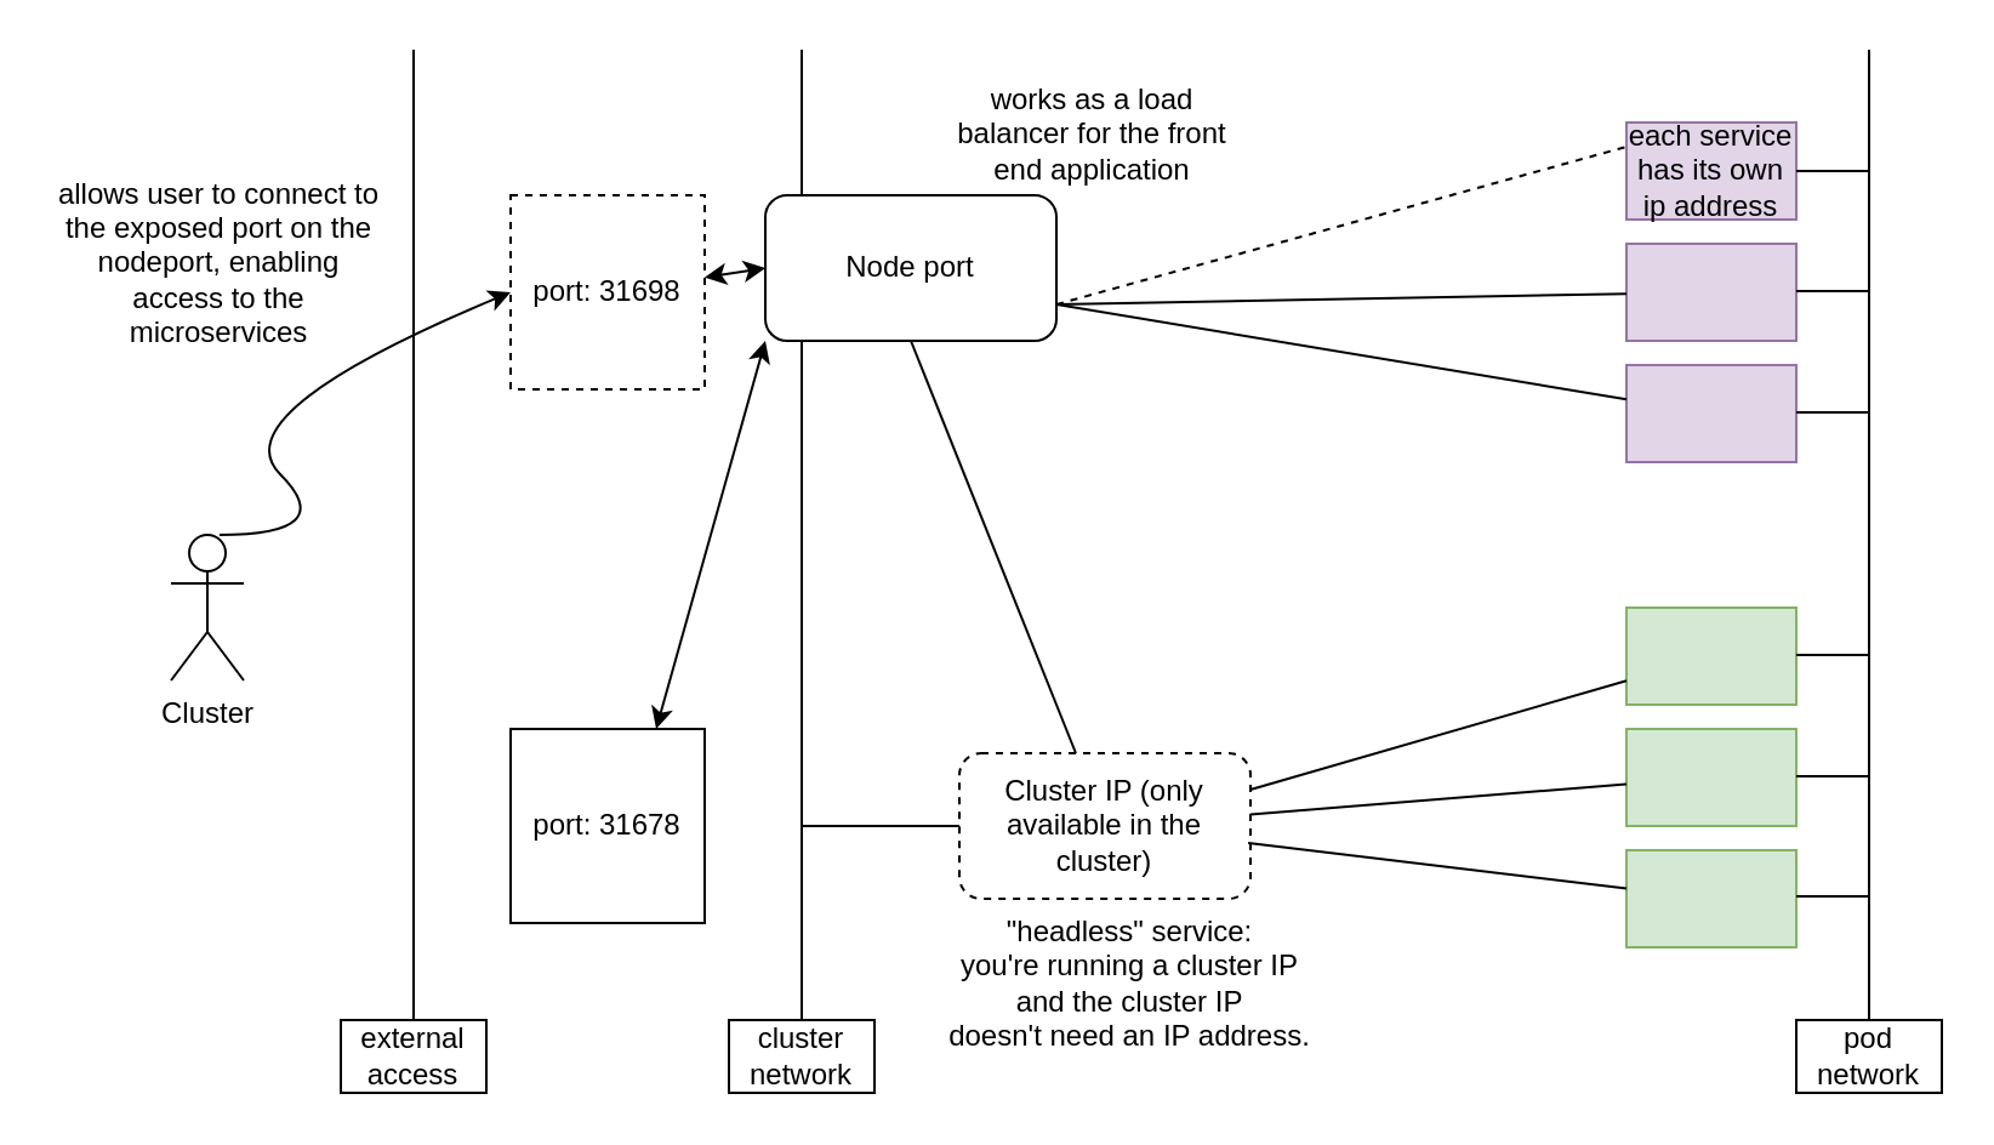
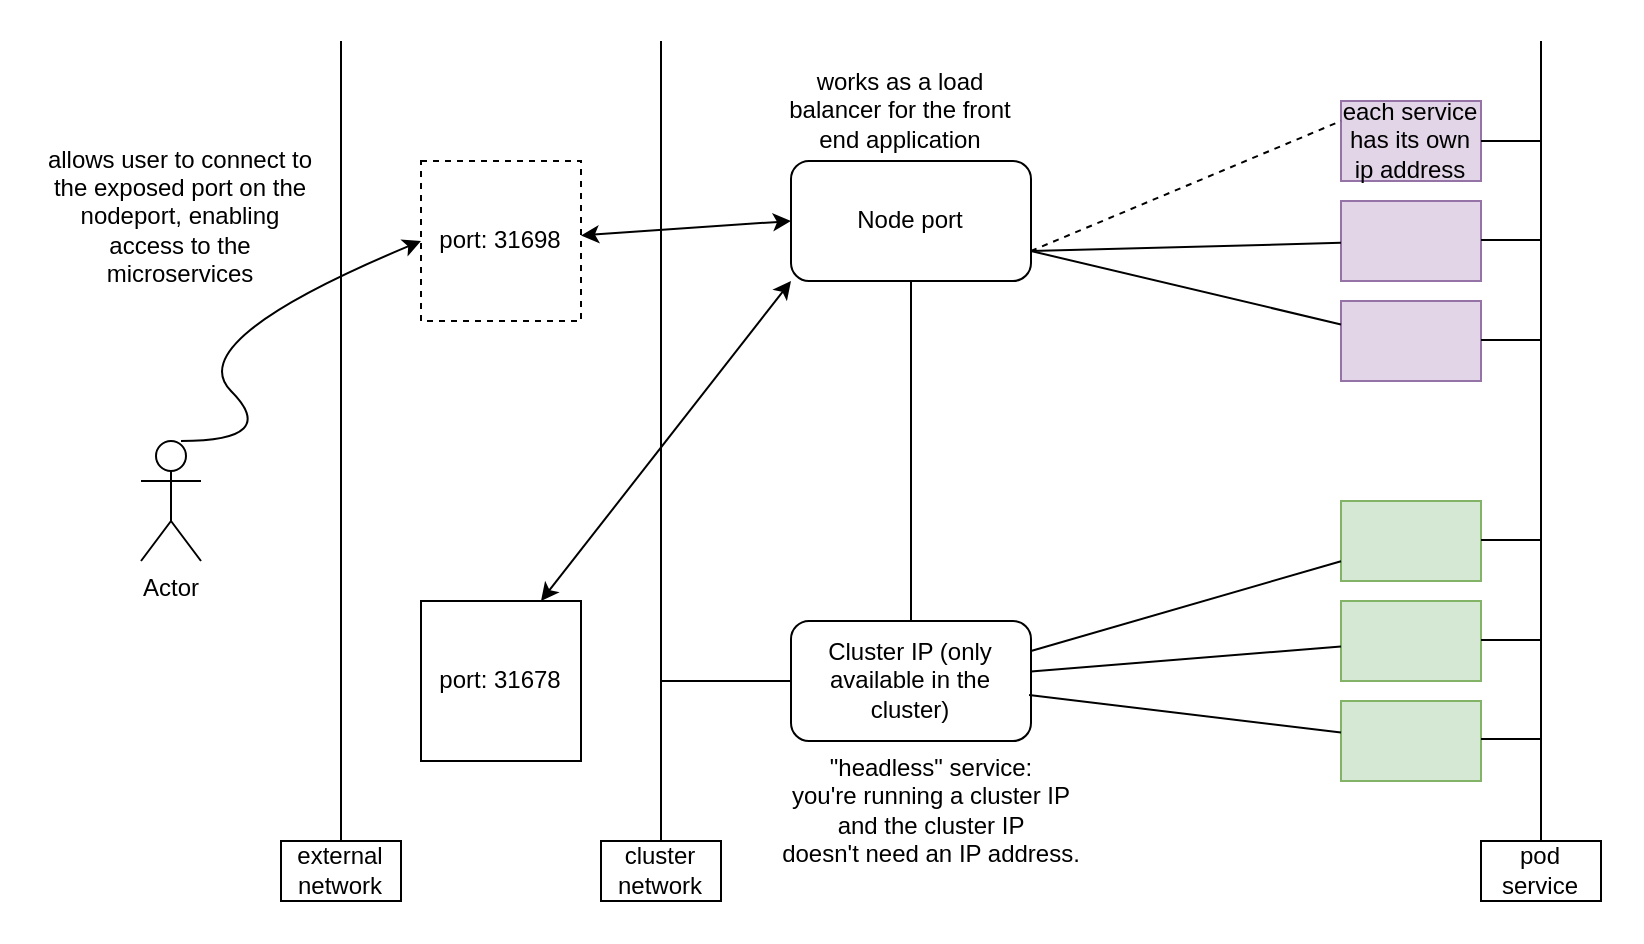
  <mxCell id="0" />
  <mxCell id="1" parent="0" />
  <mxCell id="2" value="" style="endArrow=none;html=1;rounded=0;" edge="1" parent="1"><mxGeometry width="50" height="50" relative="1" as="geometry"><mxPoint x="170" y="420" as="sourcePoint" /><mxPoint x="170" y="20" as="targetPoint" /></mxGeometry></mxCell>
  <mxCell id="3" value="" style="endArrow=none;html=1;rounded=0;" edge="1" parent="1"><mxGeometry width="50" height="50" relative="1" as="geometry"><mxPoint x="330" y="420" as="sourcePoint" /><mxPoint x="330" y="20" as="targetPoint" /></mxGeometry></mxCell>
  <mxCell id="4" value="" style="endArrow=none;html=1;rounded=0;" edge="1" parent="1"><mxGeometry width="50" height="50" relative="1" as="geometry"><mxPoint x="770" y="420" as="sourcePoint" /><mxPoint x="770" y="20" as="targetPoint" /></mxGeometry></mxCell>
  <mxCell id="5" value="port: 31698" style="whiteSpace=wrap;html=1;aspect=fixed;dashed=1;" vertex="1" parent="1"><mxGeometry x="210" y="80" width="80" height="80" as="geometry" /></mxCell>
- <mxCell id="6" value="Node port" style="rounded=1;whiteSpace=wrap;html=1;" vertex="1" parent="1"><mxGeometry x="315" y="80" width="120" height="60" as="geometry" /></mxCell>
- <mxCell id="7" value="Cluster IP (only available in the cluster)" style="rounded=1;whiteSpace=wrap;html=1;dashed=1;" vertex="1" parent="1"><mxGeometry x="395" y="310" width="120" height="60" as="geometry" /></mxCell>
+ <mxCell id="6" value="Node port" style="rounded=1;whiteSpace=wrap;html=1;" vertex="1" parent="1"><mxGeometry x="395" y="80" width="120" height="60" as="geometry" /></mxCell>
+ <mxCell id="7" value="Cluster IP (only available in the cluster)" style="rounded=1;whiteSpace=wrap;html=1;" vertex="1" parent="1"><mxGeometry x="395" y="310" width="120" height="60" as="geometry" /></mxCell>
  <mxCell id="8" value="port: 31678" style="whiteSpace=wrap;html=1;aspect=fixed;" vertex="1" parent="1"><mxGeometry x="210" y="300" width="80" height="80" as="geometry" /></mxCell>
  <mxCell id="9" value="" style="endArrow=classic;startArrow=classic;html=1;rounded=0;entryX=0;entryY=0.5;entryDx=0;entryDy=0;" edge="1" parent="1" source="5" target="6"><mxGeometry width="50" height="50" relative="1" as="geometry"><mxPoint x="290" y="190" as="sourcePoint" /><mxPoint x="340" y="140" as="targetPoint" /></mxGeometry></mxCell>
  <mxCell id="10" value="" style="endArrow=classic;startArrow=classic;html=1;rounded=0;entryX=0;entryY=1;entryDx=0;entryDy=0;" edge="1" parent="1" target="6"><mxGeometry width="50" height="50" relative="1" as="geometry"><mxPoint x="270" y="300" as="sourcePoint" /><mxPoint x="370" y="205" as="targetPoint" /></mxGeometry></mxCell>
  <mxCell id="11" value="" style="endArrow=none;html=1;rounded=0;exitX=0.5;exitY=1;exitDx=0;exitDy=0;" edge="1" parent="1" source="6" target="7"><mxGeometry width="50" height="50" relative="1" as="geometry"><mxPoint x="440" y="205" as="sourcePoint" /><mxPoint x="490" y="155" as="targetPoint" /></mxGeometry></mxCell>
  <mxCell id="12" value="&quot;headless&quot; service:&lt;br&gt;you're running a cluster IP &lt;br&gt;and the cluster IP &lt;br&gt;doesn't need an IP address." style="text;html=1;align=center;verticalAlign=middle;resizable=0;points=[];autosize=1;strokeColor=none;fillColor=none;" vertex="1" parent="1"><mxGeometry x="380" y="370" width="170" height="70" as="geometry" /></mxCell>
  <mxCell id="13" value="each service has its own ip address" style="rounded=0;whiteSpace=wrap;html=1;fillColor=#e1d5e7;strokeColor=#9673a6;" vertex="1" parent="1"><mxGeometry x="670" y="50" width="70" height="40" as="geometry" /></mxCell>
  <mxCell id="14" value="" style="rounded=0;whiteSpace=wrap;html=1;fillColor=#e1d5e7;strokeColor=#9673a6;" vertex="1" parent="1"><mxGeometry x="670" y="100" width="70" height="40" as="geometry" /></mxCell>
  <mxCell id="15" value="" style="rounded=0;whiteSpace=wrap;html=1;fillColor=#e1d5e7;strokeColor=#9673a6;" vertex="1" parent="1"><mxGeometry x="670" y="150" width="70" height="40" as="geometry" /></mxCell>
  <mxCell id="16" value="" style="rounded=0;whiteSpace=wrap;html=1;fillColor=#d5e8d4;strokeColor=#82b366;" vertex="1" parent="1"><mxGeometry x="670" y="250" width="70" height="40" as="geometry" /></mxCell>
  <mxCell id="17" value="" style="rounded=0;whiteSpace=wrap;html=1;fillColor=#d5e8d4;strokeColor=#82b366;" vertex="1" parent="1"><mxGeometry x="670" y="300" width="70" height="40" as="geometry" /></mxCell>
  <mxCell id="18" value="" style="rounded=0;whiteSpace=wrap;html=1;fillColor=#d5e8d4;strokeColor=#82b366;" vertex="1" parent="1"><mxGeometry x="670" y="350" width="70" height="40" as="geometry" /></mxCell>
  <mxCell id="19" value="" style="endArrow=none;html=1;rounded=0;entryX=0;entryY=0.25;entryDx=0;entryDy=0;exitX=1;exitY=0.75;exitDx=0;exitDy=0;dashed=1;" edge="1" parent="1" source="6" target="13"><mxGeometry width="50" height="50" relative="1" as="geometry"><mxPoint x="515" y="120" as="sourcePoint" /><mxPoint x="565" y="70" as="targetPoint" /></mxGeometry></mxCell>
  <mxCell id="20" value="" style="endArrow=none;html=1;rounded=0;exitX=1;exitY=0.75;exitDx=0;exitDy=0;" edge="1" parent="1" source="6" target="14"><mxGeometry width="50" height="50" relative="1" as="geometry"><mxPoint x="525" y="130" as="sourcePoint" /><mxPoint x="680" y="70" as="targetPoint" /></mxGeometry></mxCell>
  <mxCell id="21" value="" style="endArrow=none;html=1;rounded=0;exitX=1;exitY=0.75;exitDx=0;exitDy=0;" edge="1" parent="1" source="6" target="15"><mxGeometry width="50" height="50" relative="1" as="geometry"><mxPoint x="535" y="140" as="sourcePoint" /><mxPoint x="690" y="80" as="targetPoint" /></mxGeometry></mxCell>
- <mxCell id="22" value="Cluster" style="shape=umlActor;verticalLabelPosition=bottom;verticalAlign=top;html=1;outlineConnect=0;" vertex="1" parent="1"><mxGeometry x="70" y="220" width="30" height="60" as="geometry" /></mxCell>
+ <mxCell id="22" value="Actor" style="shape=umlActor;verticalLabelPosition=bottom;verticalAlign=top;html=1;outlineConnect=0;" vertex="1" parent="1"><mxGeometry x="70" y="220" width="30" height="60" as="geometry" /></mxCell>
  <mxCell id="23" value="" style="endArrow=none;html=1;rounded=0;exitX=1;exitY=0.25;exitDx=0;exitDy=0;" edge="1" parent="1" source="7" target="16"><mxGeometry width="50" height="50" relative="1" as="geometry"><mxPoint x="525" y="135" as="sourcePoint" /><mxPoint x="680" y="70" as="targetPoint" /></mxGeometry></mxCell>
  <mxCell id="24" value="" style="endArrow=none;html=1;rounded=0;" edge="1" parent="1" source="7" target="17"><mxGeometry width="50" height="50" relative="1" as="geometry"><mxPoint x="525" y="335" as="sourcePoint" /><mxPoint x="680" y="290" as="targetPoint" /></mxGeometry></mxCell>
  <mxCell id="25" value="" style="endArrow=none;html=1;rounded=0;exitX=0.992;exitY=0.617;exitDx=0;exitDy=0;exitPerimeter=0;" edge="1" parent="1" source="7" target="18"><mxGeometry width="50" height="50" relative="1" as="geometry"><mxPoint x="535" y="345" as="sourcePoint" /><mxPoint x="690" y="300" as="targetPoint" /></mxGeometry></mxCell>
  <mxCell id="26" value="cluster network" style="text;html=1;strokeColor=default;fillColor=none;align=center;verticalAlign=middle;whiteSpace=wrap;rounded=0;" vertex="1" parent="1"><mxGeometry x="300" y="420" width="60" height="30" as="geometry" /></mxCell>
- <mxCell id="27" value="external access" style="text;html=1;strokeColor=default;fillColor=none;align=center;verticalAlign=middle;whiteSpace=wrap;rounded=0;" vertex="1" parent="1"><mxGeometry x="140" y="420" width="60" height="30" as="geometry" /></mxCell>
- <mxCell id="28" value="pod network" style="text;html=1;strokeColor=default;fillColor=none;align=center;verticalAlign=middle;whiteSpace=wrap;rounded=0;" vertex="1" parent="1"><mxGeometry x="740" y="420" width="60" height="30" as="geometry" /></mxCell>
+ <mxCell id="27" value="external network" style="text;html=1;strokeColor=default;fillColor=none;align=center;verticalAlign=middle;whiteSpace=wrap;rounded=0;" vertex="1" parent="1"><mxGeometry x="140" y="420" width="60" height="30" as="geometry" /></mxCell>
+ <mxCell id="28" value="pod service" style="text;html=1;strokeColor=default;fillColor=none;align=center;verticalAlign=middle;whiteSpace=wrap;rounded=0;" vertex="1" parent="1"><mxGeometry x="740" y="420" width="60" height="30" as="geometry" /></mxCell>
  <mxCell id="29" value="" style="endArrow=none;html=1;rounded=0;" edge="1" parent="1"><mxGeometry width="50" height="50" relative="1" as="geometry"><mxPoint x="740" y="70" as="sourcePoint" /><mxPoint x="770" y="70" as="targetPoint" /></mxGeometry></mxCell>
  <mxCell id="30" value="" style="endArrow=none;html=1;rounded=0;" edge="1" parent="1"><mxGeometry width="50" height="50" relative="1" as="geometry"><mxPoint x="740" y="119.5" as="sourcePoint" /><mxPoint x="770" y="119.5" as="targetPoint" /></mxGeometry></mxCell>
  <mxCell id="31" value="" style="endArrow=none;html=1;rounded=0;" edge="1" parent="1"><mxGeometry width="50" height="50" relative="1" as="geometry"><mxPoint x="740" y="169.5" as="sourcePoint" /><mxPoint x="770" y="169.5" as="targetPoint" /></mxGeometry></mxCell>
  <mxCell id="32" value="" style="endArrow=none;html=1;rounded=0;" edge="1" parent="1"><mxGeometry width="50" height="50" relative="1" as="geometry"><mxPoint x="740" y="269.5" as="sourcePoint" /><mxPoint x="770" y="269.5" as="targetPoint" /></mxGeometry></mxCell>
  <mxCell id="33" value="" style="endArrow=none;html=1;rounded=0;" edge="1" parent="1"><mxGeometry width="50" height="50" relative="1" as="geometry"><mxPoint x="740" y="319.5" as="sourcePoint" /><mxPoint x="770" y="319.5" as="targetPoint" /></mxGeometry></mxCell>
  <mxCell id="34" value="" style="endArrow=none;html=1;rounded=0;" edge="1" parent="1"><mxGeometry width="50" height="50" relative="1" as="geometry"><mxPoint x="740" y="369" as="sourcePoint" /><mxPoint x="770" y="369" as="targetPoint" /></mxGeometry></mxCell>
  <mxCell id="35" value="works as a load balancer for the front end application" style="text;html=1;strokeColor=none;fillColor=none;align=center;verticalAlign=middle;whiteSpace=wrap;rounded=0;" vertex="1" parent="1"><mxGeometry x="385" y="40" width="130" height="30" as="geometry" /></mxCell>
  <mxCell id="36" value="" style="curved=1;endArrow=classic;html=1;rounded=0;entryX=0;entryY=0.5;entryDx=0;entryDy=0;" edge="1" parent="1" target="5"><mxGeometry width="50" height="50" relative="1" as="geometry"><mxPoint x="90" y="220" as="sourcePoint" /><mxPoint x="140" y="170" as="targetPoint" /><Array as="points"><mxPoint x="140" y="220" /><mxPoint x="90" y="170" /></Array></mxGeometry></mxCell>
  <mxCell id="37" value="allows user to connect to the exposed port on the nodeport, enabling access to the microservices" style="text;html=1;strokeColor=none;fillColor=none;align=center;verticalAlign=middle;whiteSpace=wrap;rounded=0;" vertex="1" parent="1"><mxGeometry x="20" y="75" width="140" height="65" as="geometry" /></mxCell>
  <mxCell id="38" value="" style="endArrow=none;html=1;rounded=0;entryX=0;entryY=0.5;entryDx=0;entryDy=0;" edge="1" parent="1" target="7"><mxGeometry width="50" height="50" relative="1" as="geometry"><mxPoint x="330" y="340" as="sourcePoint" /><mxPoint x="485" y="287.5" as="targetPoint" /></mxGeometry></mxCell>
